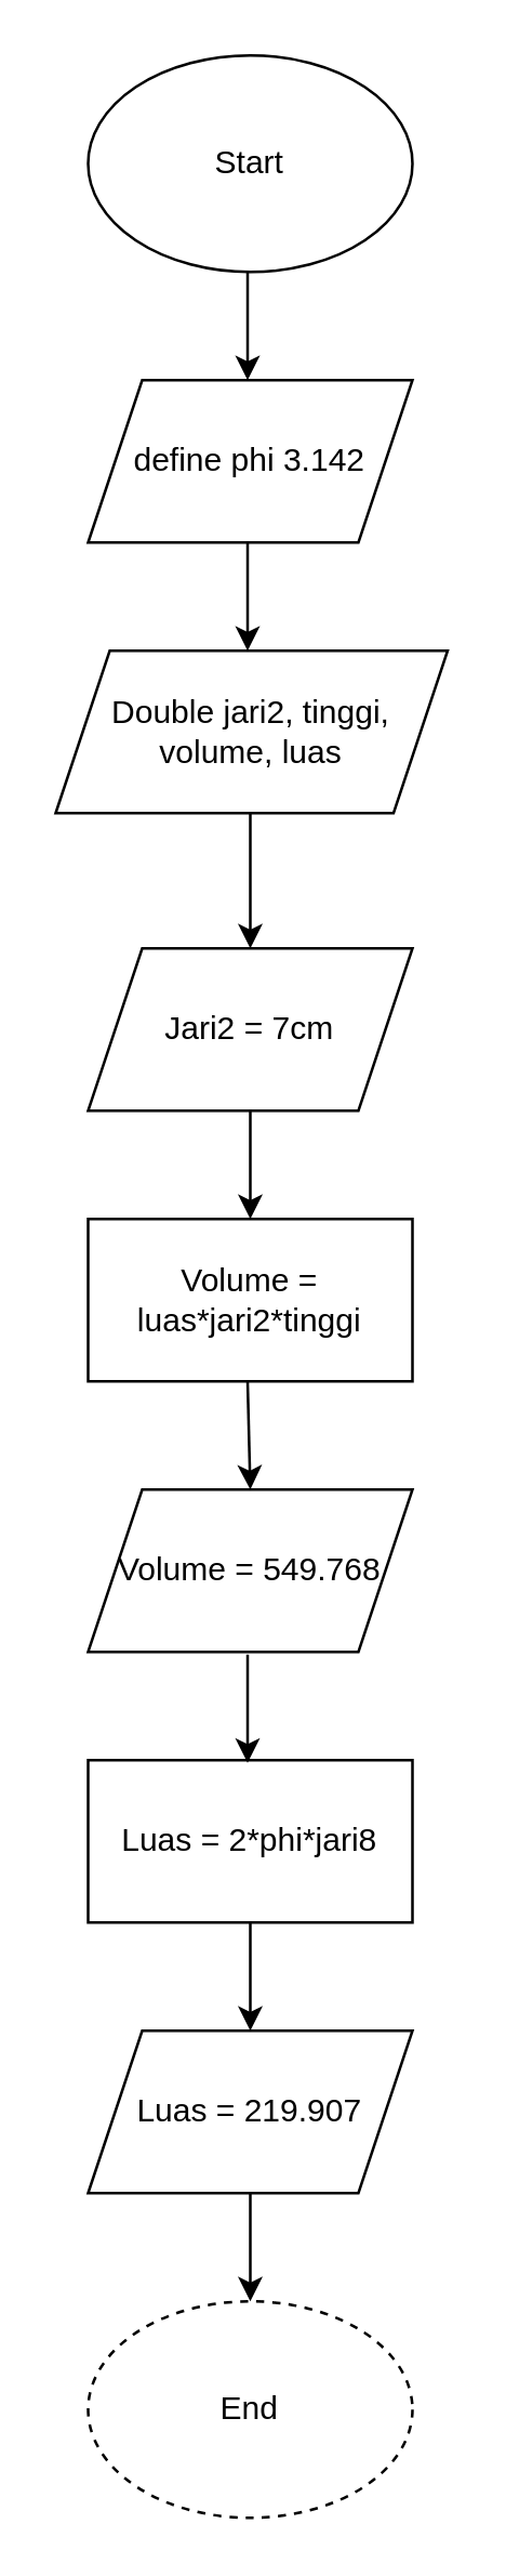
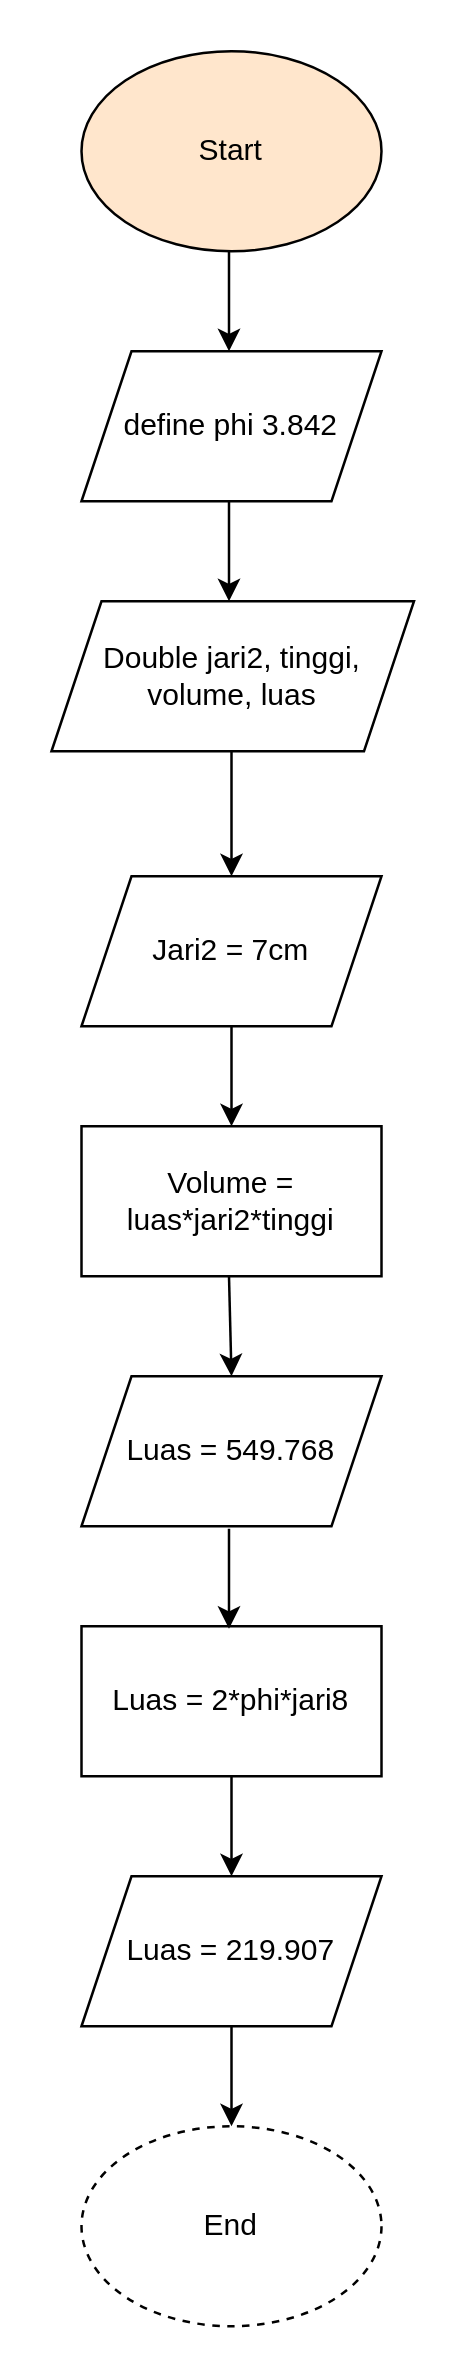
  <mxCell id="0" />
  <mxCell id="1" parent="0" />
- <mxCell id="2" value="Start" style="ellipse;whiteSpace=wrap;html=1;" vertex="1" parent="1"><mxGeometry x="32" y="20" width="120" height="80" as="geometry" /></mxCell>
- <mxCell id="3" value="define phi 3.142" style="shape=parallelogram;perimeter=parallelogramPerimeter;whiteSpace=wrap;html=1;fixedSize=1;" vertex="1" parent="1"><mxGeometry x="32" y="140" width="120" height="60" as="geometry" /></mxCell>
+ <mxCell id="2" value="Start" style="ellipse;whiteSpace=wrap;html=1;fillColor=#ffe6cc;" vertex="1" parent="1"><mxGeometry x="32" y="20" width="120" height="80" as="geometry" /></mxCell>
+ <mxCell id="3" value="define phi 3.842" style="shape=parallelogram;perimeter=parallelogramPerimeter;whiteSpace=wrap;html=1;fixedSize=1;" vertex="1" parent="1"><mxGeometry x="32" y="140" width="120" height="60" as="geometry" /></mxCell>
  <mxCell id="4" value="Double jari2, tinggi, volume, luas" style="shape=parallelogram;perimeter=parallelogramPerimeter;whiteSpace=wrap;html=1;fixedSize=1;" vertex="1" parent="1"><mxGeometry x="20" y="240" width="145" height="60" as="geometry" /></mxCell>
  <mxCell id="5" value="Jari2 = 7cm" style="shape=parallelogram;perimeter=parallelogramPerimeter;whiteSpace=wrap;html=1;fixedSize=1;" vertex="1" parent="1"><mxGeometry x="32" y="350" width="120" height="60" as="geometry" /></mxCell>
  <mxCell id="6" value="Volume = luas*jari2*tinggi" style="rounded=0;whiteSpace=wrap;html=1;" vertex="1" parent="1"><mxGeometry x="32" y="450" width="120" height="60" as="geometry" /></mxCell>
  <mxCell id="7" value="Luas = 2*phi*jari8" style="rounded=0;whiteSpace=wrap;html=1;" vertex="1" parent="1"><mxGeometry x="32" y="650" width="120" height="60" as="geometry" /></mxCell>
- <mxCell id="8" value="Volume = 549.768" style="shape=parallelogram;perimeter=parallelogramPerimeter;whiteSpace=wrap;html=1;fixedSize=1;" vertex="1" parent="1"><mxGeometry x="32" y="550" width="120" height="60" as="geometry" /></mxCell>
+ <mxCell id="8" value="Luas = 549.768" style="shape=parallelogram;perimeter=parallelogramPerimeter;whiteSpace=wrap;html=1;fixedSize=1;" vertex="1" parent="1"><mxGeometry x="32" y="550" width="120" height="60" as="geometry" /></mxCell>
  <mxCell id="9" value="Luas = 219.907" style="shape=parallelogram;perimeter=parallelogramPerimeter;whiteSpace=wrap;html=1;fixedSize=1;" vertex="1" parent="1"><mxGeometry x="32" y="750" width="120" height="60" as="geometry" /></mxCell>
  <mxCell id="10" value="End" style="ellipse;whiteSpace=wrap;html=1;dashed=1;" vertex="1" parent="1"><mxGeometry x="32" y="850" width="120" height="80" as="geometry" /></mxCell>
  <mxCell id="11" value="" style="endArrow=classic;html=1;rounded=0;entryX=0.5;entryY=0;entryDx=0;entryDy=0;" edge="1" parent="1" target="10"><mxGeometry width="50" height="50" relative="1" as="geometry"><mxPoint x="92" y="810" as="sourcePoint" /><mxPoint x="92" y="890" as="targetPoint" /></mxGeometry></mxCell>
  <mxCell id="12" value="" style="endArrow=classic;html=1;rounded=0;entryX=0.5;entryY=0;entryDx=0;entryDy=0;" edge="1" parent="1" target="9"><mxGeometry width="50" height="50" relative="1" as="geometry"><mxPoint x="92" y="710" as="sourcePoint" /><mxPoint x="92" y="790" as="targetPoint" /></mxGeometry></mxCell>
  <mxCell id="13" value="" style="endArrow=classic;html=1;rounded=0;" edge="1" parent="1"><mxGeometry width="50" height="50" relative="1" as="geometry"><mxPoint x="91" y="611" as="sourcePoint" /><mxPoint x="91" y="651" as="targetPoint" /></mxGeometry></mxCell>
  <mxCell id="14" value="" style="endArrow=classic;html=1;rounded=0;entryX=0.5;entryY=0;entryDx=0;entryDy=0;" edge="1" parent="1" target="8"><mxGeometry width="50" height="50" relative="1" as="geometry"><mxPoint x="91" y="510" as="sourcePoint" /><mxPoint x="91" y="590" as="targetPoint" /></mxGeometry></mxCell>
  <mxCell id="15" value="" style="endArrow=classic;html=1;rounded=0;" edge="1" parent="1"><mxGeometry width="50" height="50" relative="1" as="geometry"><mxPoint x="92" y="410" as="sourcePoint" /><mxPoint x="92" y="450" as="targetPoint" /></mxGeometry></mxCell>
  <mxCell id="16" value="" style="endArrow=classic;html=1;rounded=0;" edge="1" parent="1"><mxGeometry width="50" height="50" relative="1" as="geometry"><mxPoint x="91" y="100" as="sourcePoint" /><mxPoint x="91" y="140" as="targetPoint" /></mxGeometry></mxCell>
  <mxCell id="17" value="" style="endArrow=classic;html=1;rounded=0;" edge="1" parent="1"><mxGeometry width="50" height="50" relative="1" as="geometry"><mxPoint x="92" y="300" as="sourcePoint" /><mxPoint x="92" y="350" as="targetPoint" /></mxGeometry></mxCell>
  <mxCell id="18" value="" style="endArrow=classic;html=1;rounded=0;" edge="1" parent="1"><mxGeometry width="50" height="50" relative="1" as="geometry"><mxPoint x="91" y="200" as="sourcePoint" /><mxPoint x="91" y="240" as="targetPoint" /><Array as="points"><mxPoint x="91" y="230" /></Array></mxGeometry></mxCell>
